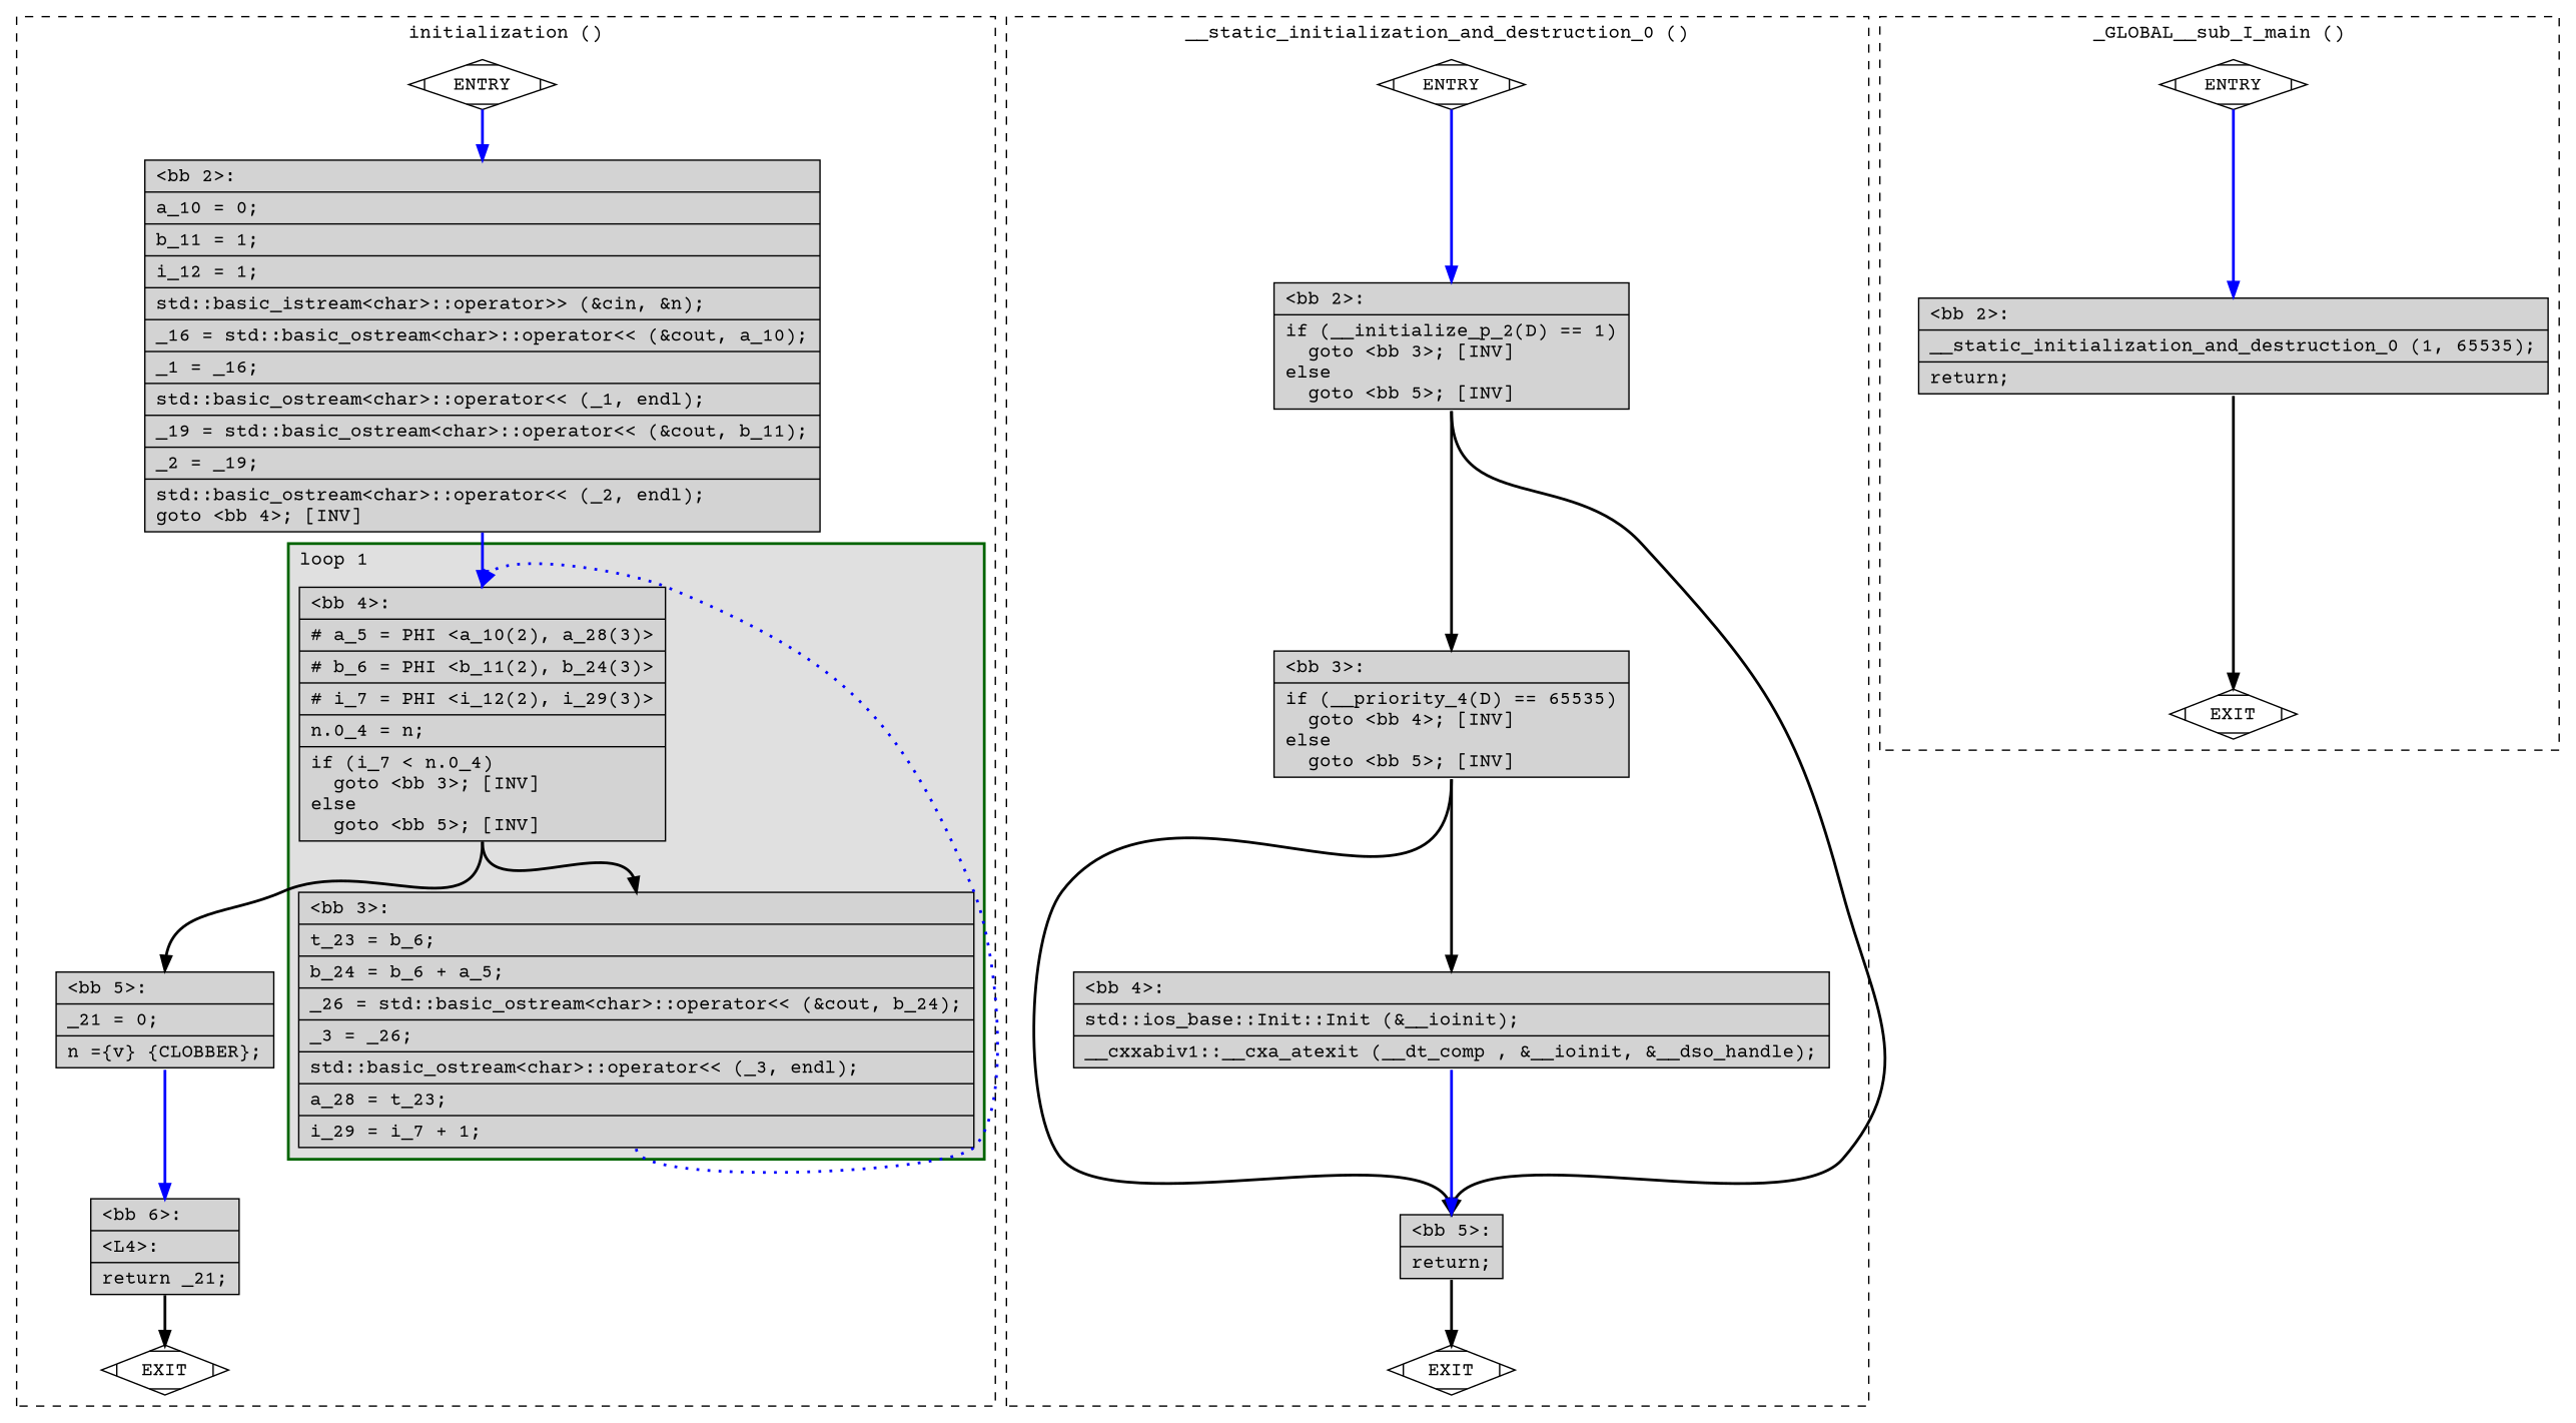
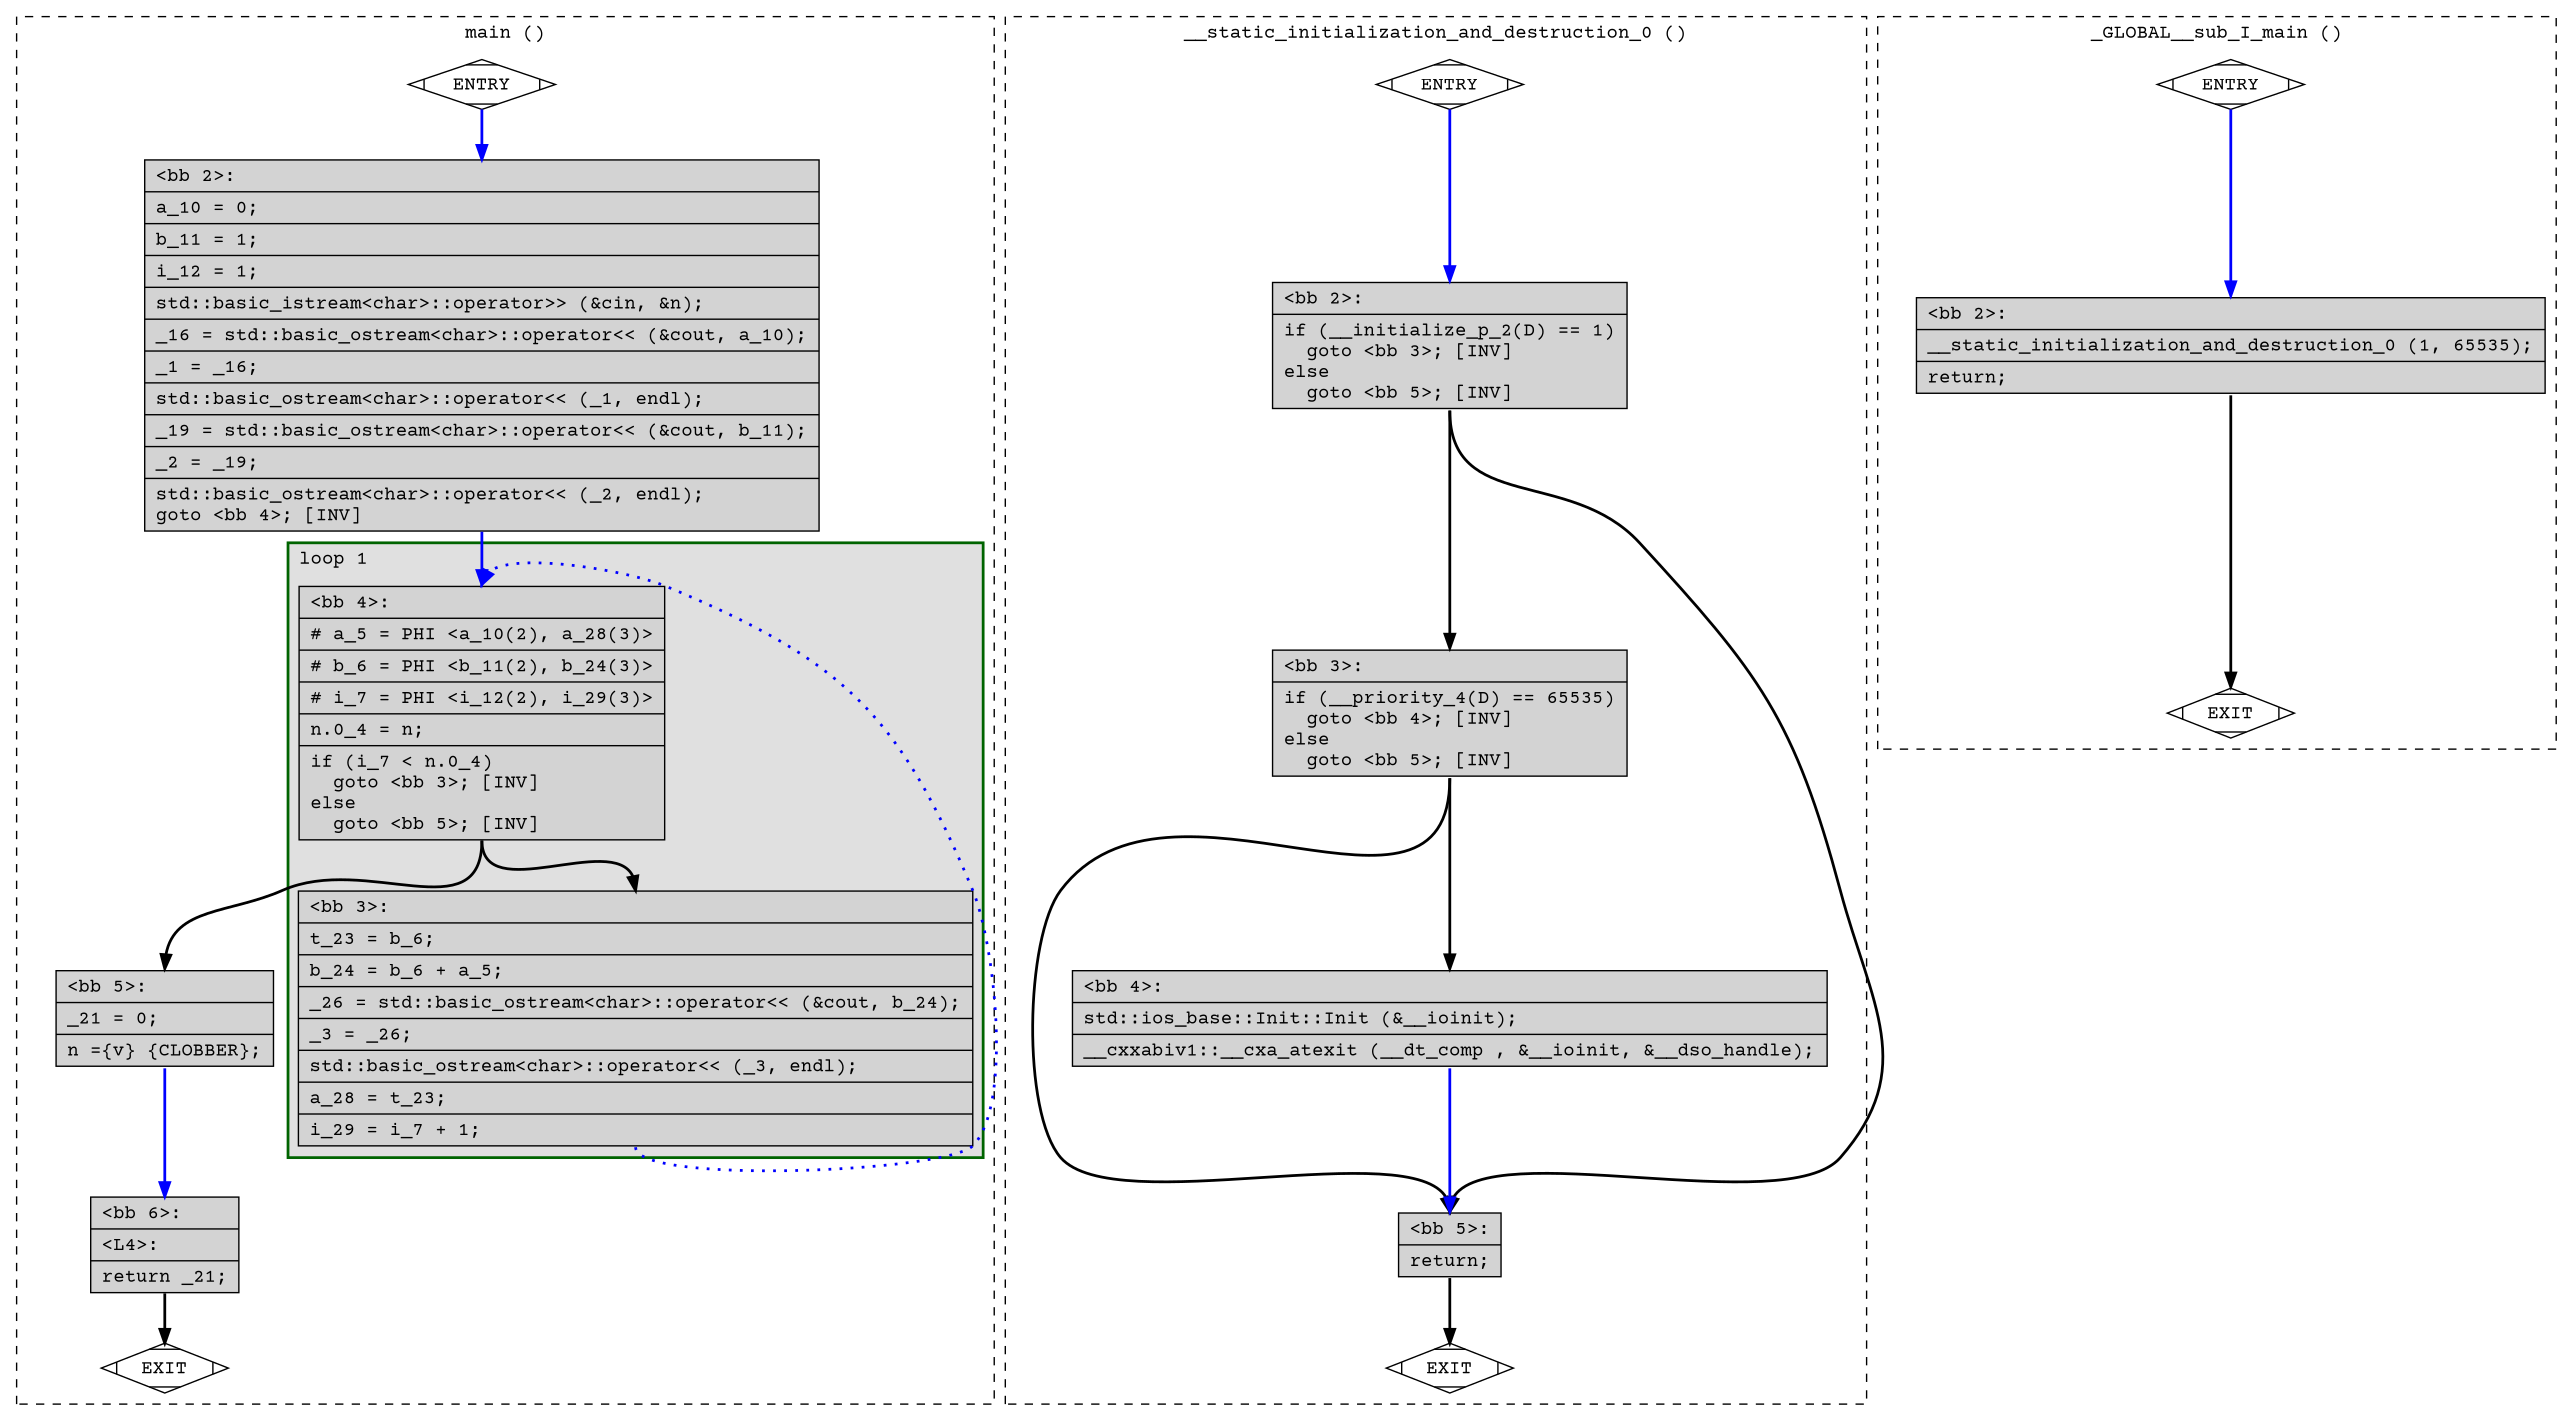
  digraph {
    fontname="Courier Prime"
    node [fillcolor=lightgrey shape=record style=filled fontname="Courier Prime"]
    edge [color=black constraint=true headport=n style="solid,bold" tailport=s weight=10 fontname="Courier Prime"]
    n1 [label="{\<bb\ 4\>:\l|#\ a_5\ =\ PHI\ \<a_10(2),\ a_28(3)\>\l|#\ b_6\ =\ PHI\ \<b_11(2),\ b_24(3)\>\l|#\ i_7\ =\ PHI\ \<i_12(2),\ i_29(3)\>\l|n.0_4\ =\ n;\l|if\ (i_7\ \<\ n.0_4)\l\ \ goto\ \<bb\ 3\>;\ [INV]\lelse\l\ \ goto\ \<bb\ 5\>;\ [INV]\l}"]
    n2 [label="{\<bb\ 3\>:\l|t_23\ =\ b_6;\l|b_24\ =\ b_6\ +\ a_5;\l|_26\ =\ std::basic_ostream\<char\>::operator\<\<\ (&cout,\ b_24);\l|_3\ =\ _26;\l|std::basic_ostream\<char\>::operator\<\<\ (_3,\ endl);\l|a_28\ =\ t_23;\l|i_29\ =\ i_7\ +\ 1;\l}"]
    n3 [label="{\<bb\ 5\>:\l|_21\ =\ 0;\l|n\ =\{v\}\ \{CLOBBER\};\l}"]
    n4 [fillcolor=white label=ENTRY shape=Mdiamond]
    n5 [fillcolor=white label=EXIT shape=Mdiamond]
    n6 [label="{\<bb\ 2\>:\l|a_10\ =\ 0;\l|b_11\ =\ 1;\l|i_12\ =\ 1;\l|std::basic_istream\<char\>::operator\>\>\ (&cin,\ &n);\l|_16\ =\ std::basic_ostream\<char\>::operator\<\<\ (&cout,\ a_10);\l|_1\ =\ _16;\l|std::basic_ostream\<char\>::operator\<\<\ (_1,\ endl);\l|_19\ =\ std::basic_ostream\<char\>::operator\<\<\ (&cout,\ b_11);\l|_2\ =\ _19;\l|std::basic_ostream\<char\>::operator\<\<\ (_2,\ endl);\lgoto\ \<bb\ 4\>;\ [INV]\l}"]
    n7 [label="{\<bb\ 6\>:\l|\<L4\>:\l|return\ _21;\l}"]
    n8 [fillcolor=white label=ENTRY shape=Mdiamond]
    n9 [fillcolor=white label=EXIT shape=Mdiamond]
    n10 [label="{\<bb\ 2\>:\l|if\ (__initialize_p_2(D)\ ==\ 1)\l\ \ goto\ \<bb\ 3\>;\ [INV]\lelse\l\ \ goto\ \<bb\ 5\>;\ [INV]\l}"]
    n11 [label="{\<bb\ 3\>:\l|if\ (__priority_4(D)\ ==\ 65535)\l\ \ goto\ \<bb\ 4\>;\ [INV]\lelse\l\ \ goto\ \<bb\ 5\>;\ [INV]\l}"]
    n12 [label="{\<bb\ 5\>:\l|return;\l}"]
    n13 [label="{\<bb\ 4\>:\l|std::ios_base::Init::Init\ (&__ioinit);\l|__cxxabiv1::__cxa_atexit\ (__dt_comp\ ,\ &__ioinit,\ &__dso_handle);\l}"]
    n14 [fillcolor=white label=ENTRY shape=Mdiamond]
    n15 [fillcolor=white label=EXIT shape=Mdiamond]
    n16 [label="{\<bb\ 2\>:\l|__static_initialization_and_destruction_0\ (1,\ 65535);\l|return;\l}"]
    subgraph cluster_1 {
      color=black
-     label="initialization ()"
+     label="main ()"
      style=dashed
      n3
      n4
      n5
      n6
      n7
      subgraph cluster_2 {
        color=darkgreen
        fillcolor=grey88
        label="loop 1"
        labeljust=l
        penwidth=2
        style=filled
        n1
        n2
      }
    }
    subgraph cluster_3 {
      color=black
      label="__static_initialization_and_destruction_0 ()"
      style=dashed
      n8
      n9
      n10
      n11
      n12
      n13
    }
    subgraph cluster_4 {
      color=black
      label="_GLOBAL__sub_I_main ()"
      style=dashed
      n14
      n15
      n16
    }
    n1 -> n2
    n1 -> n3
    n2 -> n1 [color=blue constraint=false style="dotted,bold"]
    n3 -> n7 [color=blue weight=100]
    n4 -> n5 [style=invis color="" weight=""]
    n4 -> n6 [color=blue weight=100]
    n6 -> n1 [color=blue weight=100]
    n7 -> n5
    n8 -> n9 [style=invis color="" weight=""]
    n8 -> n10 [color=blue weight=100]
    n10 -> n11
    n10 -> n12
    n11 -> n12
    n11 -> n13
    n12 -> n9
    n13 -> n12 [color=blue weight=100]
    n14 -> n15 [style=invis color="" weight=""]
    n14 -> n16 [color=blue weight=100]
    n16 -> n15
  }
